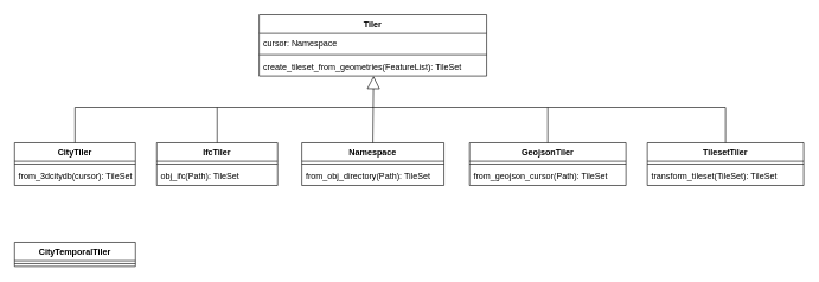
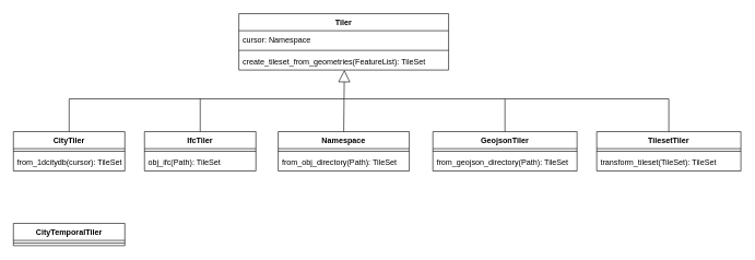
  <mxCell id="0" />
  <mxCell id="1" parent="0" />
  <mxCell id="2" value="Tiler" style="swimlane;fontStyle=1;align=center;verticalAlign=top;childLayout=stackLayout;horizontal=1;startSize=26;horizontalStack=0;resizeParent=1;resizeParentMax=0;resizeLast=0;collapsible=1;marginBottom=0;" vertex="1" parent="1"><mxGeometry x="364" y="20" width="320" height="86" as="geometry" /></mxCell>
  <mxCell id="3" value="cursor: Namespace" style="text;strokeColor=none;fillColor=none;align=left;verticalAlign=top;spacingLeft=4;spacingRight=4;overflow=hidden;rotatable=0;points=[[0,0.5],[1,0.5]];portConstraint=eastwest;" vertex="1" parent="2"><mxGeometry y="26" width="320" height="26" as="geometry" /></mxCell>
  <mxCell id="4" value="" style="line;strokeWidth=1;fillColor=none;align=left;verticalAlign=middle;spacingTop=-1;spacingLeft=3;spacingRight=3;rotatable=0;labelPosition=right;points=[];portConstraint=eastwest;" vertex="1" parent="2"><mxGeometry y="52" width="320" height="8" as="geometry" /></mxCell>
  <mxCell id="5" value="create_tileset_from_geometries(FeatureList): TileSet" style="text;strokeColor=none;fillColor=none;align=left;verticalAlign=top;spacingLeft=4;spacingRight=4;overflow=hidden;rotatable=0;points=[[0,0.5],[1,0.5]];portConstraint=eastwest;" vertex="1" parent="2"><mxGeometry y="60" width="320" height="26" as="geometry" /></mxCell>
  <mxCell id="6" value="CityTiler" style="swimlane;fontStyle=1;align=center;verticalAlign=top;childLayout=stackLayout;horizontal=1;startSize=26;horizontalStack=0;resizeParent=1;resizeParentMax=0;resizeLast=0;collapsible=1;marginBottom=0;" vertex="1" parent="1"><mxGeometry x="20" y="200" width="170" height="60" as="geometry" /></mxCell>
  <mxCell id="7" value="" style="line;strokeWidth=1;fillColor=none;align=left;verticalAlign=middle;spacingTop=-1;spacingLeft=3;spacingRight=3;rotatable=0;labelPosition=right;points=[];portConstraint=eastwest;" vertex="1" parent="6"><mxGeometry y="26" width="170" height="8" as="geometry" /></mxCell>
- <mxCell id="8" value="from_3dcitydb(cursor): TileSet" style="text;strokeColor=none;fillColor=none;align=left;verticalAlign=top;spacingLeft=4;spacingRight=4;overflow=hidden;rotatable=0;points=[[0,0.5],[1,0.5]];portConstraint=eastwest;" vertex="1" parent="6"><mxGeometry y="34" width="170" height="26" as="geometry" /></mxCell>
+ <mxCell id="8" value="from_1dcitydb(cursor): TileSet" style="text;strokeColor=none;fillColor=none;align=left;verticalAlign=top;spacingLeft=4;spacingRight=4;overflow=hidden;rotatable=0;points=[[0,0.5],[1,0.5]];portConstraint=eastwest;" vertex="1" parent="6"><mxGeometry y="34" width="170" height="26" as="geometry" /></mxCell>
  <mxCell id="9" value="IfcTiler" style="swimlane;fontStyle=1;align=center;verticalAlign=top;childLayout=stackLayout;horizontal=1;startSize=26;horizontalStack=0;resizeParent=1;resizeParentMax=0;resizeLast=0;collapsible=1;marginBottom=0;" vertex="1" parent="1"><mxGeometry x="220" y="200" width="170" height="60" as="geometry" /></mxCell>
  <mxCell id="10" value="" style="line;strokeWidth=1;fillColor=none;align=left;verticalAlign=middle;spacingTop=-1;spacingLeft=3;spacingRight=3;rotatable=0;labelPosition=right;points=[];portConstraint=eastwest;" vertex="1" parent="9"><mxGeometry y="26" width="170" height="8" as="geometry" /></mxCell>
  <mxCell id="11" value="obj_ifc(Path): TileSet" style="text;strokeColor=none;fillColor=none;align=left;verticalAlign=top;spacingLeft=4;spacingRight=4;overflow=hidden;rotatable=0;points=[[0,0.5],[1,0.5]];portConstraint=eastwest;" vertex="1" parent="9"><mxGeometry y="34" width="170" height="26" as="geometry" /></mxCell>
  <mxCell id="12" value="Namespace" style="swimlane;fontStyle=1;align=center;verticalAlign=top;childLayout=stackLayout;horizontal=1;startSize=26;horizontalStack=0;resizeParent=1;resizeParentMax=0;resizeLast=0;collapsible=1;marginBottom=0;" vertex="1" parent="1"><mxGeometry x="424" y="200" width="200" height="60" as="geometry" /></mxCell>
  <mxCell id="13" value="" style="line;strokeWidth=1;fillColor=none;align=left;verticalAlign=middle;spacingTop=-1;spacingLeft=3;spacingRight=3;rotatable=0;labelPosition=right;points=[];portConstraint=eastwest;" vertex="1" parent="12"><mxGeometry y="26" width="200" height="8" as="geometry" /></mxCell>
  <mxCell id="14" value="from_obj_directory(Path): TileSet" style="text;strokeColor=none;fillColor=none;align=left;verticalAlign=top;spacingLeft=4;spacingRight=4;overflow=hidden;rotatable=0;points=[[0,0.5],[1,0.5]];portConstraint=eastwest;" vertex="1" parent="12"><mxGeometry y="34" width="200" height="26" as="geometry" /></mxCell>
  <mxCell id="15" value="GeojsonTiler" style="swimlane;fontStyle=1;align=center;verticalAlign=top;childLayout=stackLayout;horizontal=1;startSize=26;horizontalStack=0;resizeParent=1;resizeParentMax=0;resizeLast=0;collapsible=1;marginBottom=0;" vertex="1" parent="1"><mxGeometry x="660" y="200" width="220" height="60" as="geometry" /></mxCell>
  <mxCell id="16" value="" style="line;strokeWidth=1;fillColor=none;align=left;verticalAlign=middle;spacingTop=-1;spacingLeft=3;spacingRight=3;rotatable=0;labelPosition=right;points=[];portConstraint=eastwest;" vertex="1" parent="15"><mxGeometry y="26" width="220" height="8" as="geometry" /></mxCell>
- <mxCell id="17" value="from_geojson_cursor(Path): TileSet" style="text;strokeColor=none;fillColor=none;align=left;verticalAlign=top;spacingLeft=4;spacingRight=4;overflow=hidden;rotatable=0;points=[[0,0.5],[1,0.5]];portConstraint=eastwest;" vertex="1" parent="15"><mxGeometry y="34" width="220" height="26" as="geometry" /></mxCell>
+ <mxCell id="17" value="from_geojson_directory(Path): TileSet" style="text;strokeColor=none;fillColor=none;align=left;verticalAlign=top;spacingLeft=4;spacingRight=4;overflow=hidden;rotatable=0;points=[[0,0.5],[1,0.5]];portConstraint=eastwest;" vertex="1" parent="15"><mxGeometry y="34" width="220" height="26" as="geometry" /></mxCell>
  <mxCell id="18" value="CityTemporalTiler" style="swimlane;fontStyle=1;align=center;verticalAlign=top;childLayout=stackLayout;horizontal=1;startSize=26;horizontalStack=0;resizeParent=1;resizeParentMax=0;resizeLast=0;collapsible=1;marginBottom=0;" vertex="1" parent="1"><mxGeometry x="20" y="340" width="170" height="34" as="geometry" /></mxCell>
  <mxCell id="19" value="" style="line;strokeWidth=1;fillColor=none;align=left;verticalAlign=middle;spacingTop=-1;spacingLeft=3;spacingRight=3;rotatable=0;labelPosition=right;points=[];portConstraint=eastwest;" vertex="1" parent="18"><mxGeometry y="26" width="170" height="8" as="geometry" /></mxCell>
  <mxCell id="20" value="TilesetTiler" style="swimlane;fontStyle=1;align=center;verticalAlign=top;childLayout=stackLayout;horizontal=1;startSize=26;horizontalStack=0;resizeParent=1;resizeParentMax=0;resizeLast=0;collapsible=1;marginBottom=0;" vertex="1" parent="1"><mxGeometry x="910" y="200" width="220" height="60" as="geometry" /></mxCell>
  <mxCell id="21" value="" style="line;strokeWidth=1;fillColor=none;align=left;verticalAlign=middle;spacingTop=-1;spacingLeft=3;spacingRight=3;rotatable=0;labelPosition=right;points=[];portConstraint=eastwest;" vertex="1" parent="20"><mxGeometry y="26" width="220" height="8" as="geometry" /></mxCell>
  <mxCell id="22" value="transform_tileset(TileSet): TileSet" style="text;strokeColor=none;fillColor=none;align=left;verticalAlign=top;spacingLeft=4;spacingRight=4;overflow=hidden;rotatable=0;points=[[0,0.5],[1,0.5]];portConstraint=eastwest;" vertex="1" parent="20"><mxGeometry y="34" width="220" height="26" as="geometry" /></mxCell>
  <mxCell id="23" value="" style="endArrow=block;endSize=16;endFill=0;html=1;rounded=0;entryX=0.503;entryY=1;entryDx=0;entryDy=0;entryPerimeter=0;exitX=0.5;exitY=0;exitDx=0;exitDy=0;" edge="1" parent="1" source="12" target="5"><mxGeometry y="40" width="160" relative="1" as="geometry"><mxPoint x="460" y="400" as="sourcePoint" /><mxPoint x="620" y="400" as="targetPoint" /><mxPoint as="offset" /></mxGeometry></mxCell>
  <mxCell id="24" value="" style="endArrow=none;endSize=16;endFill=0;html=1;rounded=0;exitX=0.5;exitY=0;exitDx=0;exitDy=0;" edge="1" parent="1" source="6"><mxGeometry y="40" width="160" relative="1" as="geometry"><mxPoint x="110" y="184" as="sourcePoint" /><mxPoint x="525" y="150" as="targetPoint" /><mxPoint as="offset" /><Array as="points"><mxPoint x="105" y="150" /></Array></mxGeometry></mxCell>
  <mxCell id="25" value="" style="endArrow=none;endSize=16;endFill=0;html=1;rounded=0;entryX=0.5;entryY=0;entryDx=0;entryDy=0;" edge="1" parent="1" target="20"><mxGeometry y="40" width="160" relative="1" as="geometry"><mxPoint x="525" y="150" as="sourcePoint" /><mxPoint x="1060" y="130" as="targetPoint" /><mxPoint as="offset" /><Array as="points"><mxPoint x="1020" y="150" /></Array></mxGeometry></mxCell>
  <mxCell id="26" value="" style="endArrow=none;endSize=16;endFill=0;html=1;rounded=0;exitX=0.5;exitY=0;exitDx=0;exitDy=0;" edge="1" parent="1" source="15"><mxGeometry y="40" width="160" relative="1" as="geometry"><mxPoint x="769.5" y="154" as="sourcePoint" /><mxPoint x="770" y="150" as="targetPoint" /><mxPoint as="offset" /></mxGeometry></mxCell>
  <mxCell id="27" value="" style="endArrow=none;endSize=16;endFill=0;html=1;rounded=0;exitX=0.5;exitY=0;exitDx=0;exitDy=0;" edge="1" parent="1" source="9"><mxGeometry y="40" width="160" relative="1" as="geometry"><mxPoint x="290" y="190" as="sourcePoint" /><mxPoint x="305" y="150" as="targetPoint" /><mxPoint as="offset" /></mxGeometry></mxCell>
